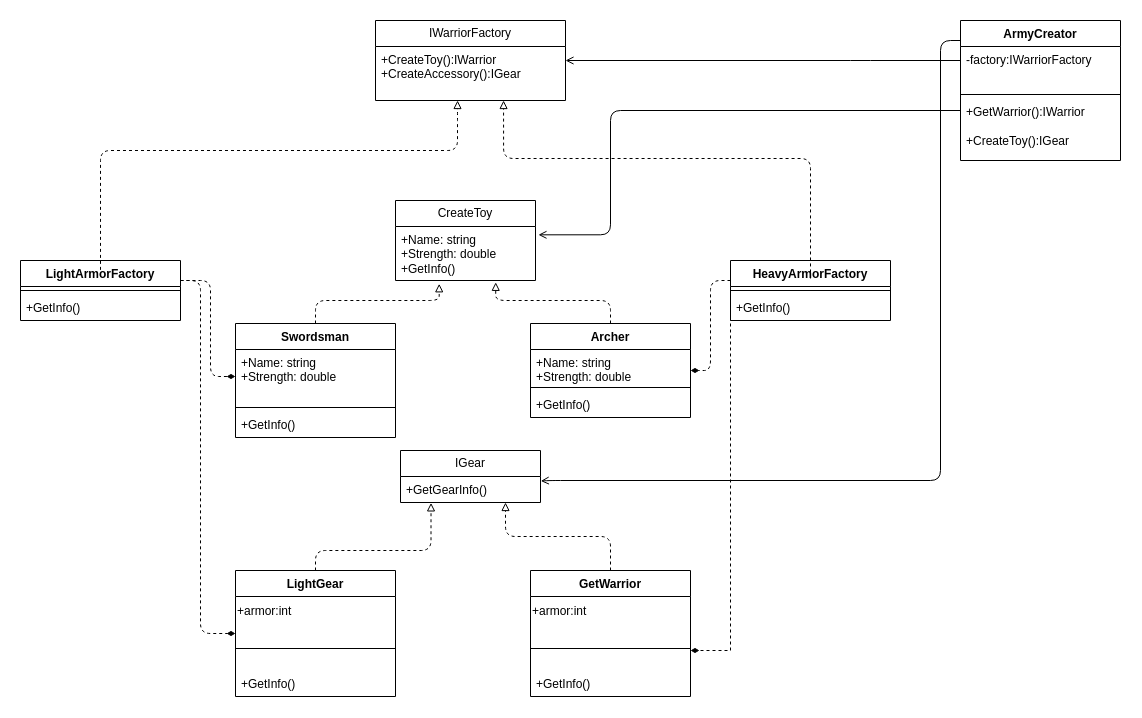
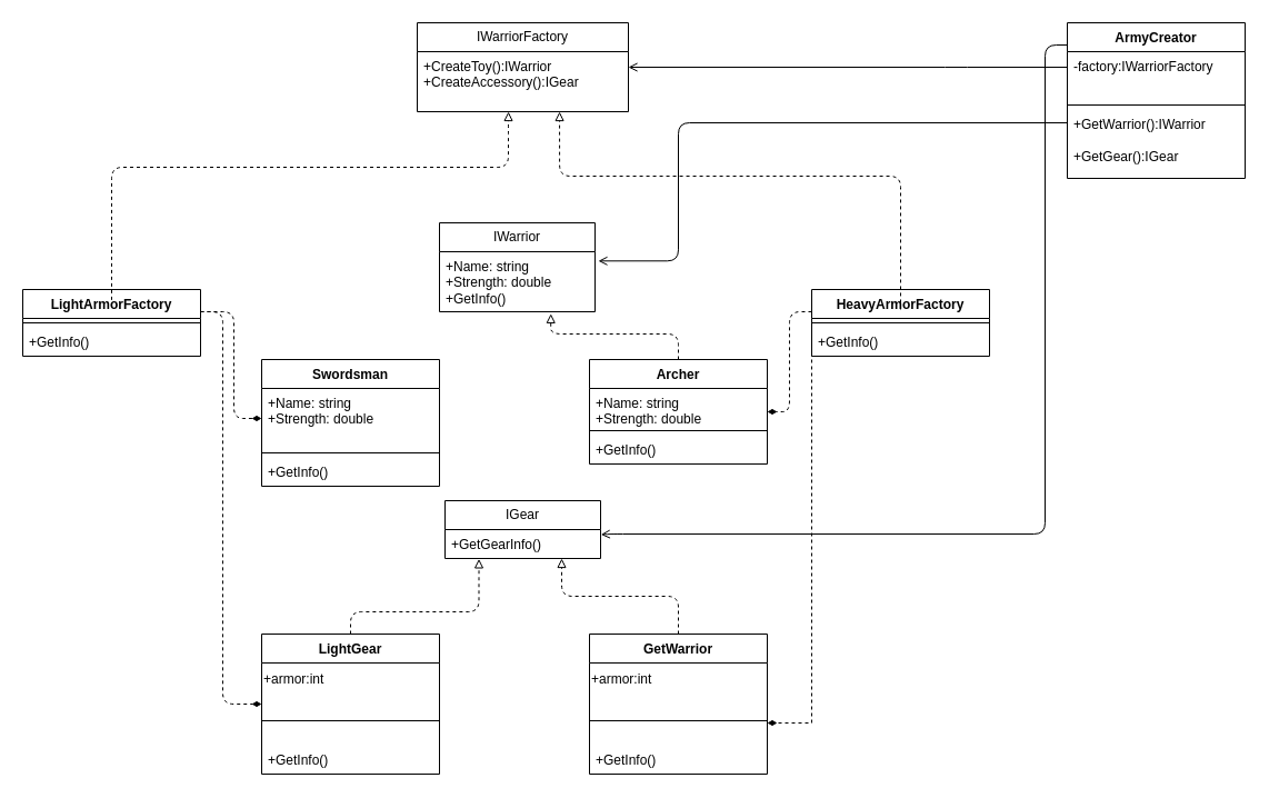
  <mxCell id="0" />
  <mxCell id="1" parent="0" />
  <mxCell id="2" value="&lt;div&gt;&lt;span class=&quot;text-sm px-1 rounded-sm !font-mono bg-orange-300/15 text-orange-500 dark:text-orange-300&quot;&gt;Swordsman&lt;/span&gt;&lt;/div&gt;" style="swimlane;fontStyle=1;align=center;verticalAlign=top;childLayout=stackLayout;horizontal=1;startSize=26;horizontalStack=0;resizeParent=1;resizeParentMax=0;resizeLast=0;collapsible=1;marginBottom=0;whiteSpace=wrap;html=1;rounded=0;" parent="1" vertex="1"><mxGeometry x="235" y="323" width="160" height="114" as="geometry"><mxRectangle x="180" y="410" width="100" height="30" as="alternateBounds" /></mxGeometry></mxCell>
  <mxCell id="3" value="&lt;div&gt; +Name: string&amp;nbsp;&lt;/div&gt;&lt;div&gt;+Strength: double&lt;/div&gt;" style="text;strokeColor=none;fillColor=none;align=left;verticalAlign=top;spacingLeft=4;spacingRight=4;overflow=hidden;rotatable=0;points=[[0,0.5],[1,0.5]];portConstraint=eastwest;whiteSpace=wrap;html=1;rounded=0;" parent="2" vertex="1"><mxGeometry y="26" width="160" height="54" as="geometry" /></mxCell>
  <mxCell id="4" value="" style="line;strokeWidth=1;fillColor=none;align=left;verticalAlign=middle;spacingTop=-1;spacingLeft=3;spacingRight=3;rotatable=0;labelPosition=right;points=[];portConstraint=eastwest;strokeColor=inherit;rounded=0;" parent="2" vertex="1"><mxGeometry y="80" width="160" height="8" as="geometry" /></mxCell>
  <mxCell id="5" value="+GetInfo()" style="text;strokeColor=none;fillColor=none;align=left;verticalAlign=top;spacingLeft=4;spacingRight=4;overflow=hidden;rotatable=0;points=[[0,0.5],[1,0.5]];portConstraint=eastwest;whiteSpace=wrap;html=1;rounded=0;" parent="2" vertex="1"><mxGeometry y="88" width="160" height="26" as="geometry" /></mxCell>
- <mxCell id="6" value="&lt;div&gt;&lt;span class=&quot;text-sm px-1 rounded-sm !font-mono bg-orange-300/15 text-orange-500 dark:text-orange-300&quot;&gt;CreateToy&lt;/span&gt;&lt;/div&gt;" style="swimlane;fontStyle=0;childLayout=stackLayout;horizontal=1;startSize=26;fillColor=none;horizontalStack=0;resizeParent=1;resizeParentMax=0;resizeLast=0;collapsible=1;marginBottom=0;whiteSpace=wrap;html=1;rounded=0;" parent="1" vertex="1"><mxGeometry x="395" y="200" width="140" height="80" as="geometry" /></mxCell>
+ <mxCell id="6" value="&lt;div&gt;&lt;span class=&quot;text-sm px-1 rounded-sm !font-mono bg-orange-300/15 text-orange-500 dark:text-orange-300&quot;&gt;IWarrior&lt;/span&gt;&lt;/div&gt;" style="swimlane;fontStyle=0;childLayout=stackLayout;horizontal=1;startSize=26;fillColor=none;horizontalStack=0;resizeParent=1;resizeParentMax=0;resizeLast=0;collapsible=1;marginBottom=0;whiteSpace=wrap;html=1;rounded=0;" parent="1" vertex="1"><mxGeometry x="395" y="200" width="140" height="80" as="geometry" /></mxCell>
  <mxCell id="7" value="&lt;div&gt;+Name: string&lt;br/&gt;    +Strength: double&lt;br/&gt;    +GetInfo()&lt;/div&gt;" style="text;strokeColor=none;fillColor=none;align=left;verticalAlign=top;spacingLeft=4;spacingRight=4;overflow=hidden;rotatable=0;points=[[0,0.5],[1,0.5]];portConstraint=eastwest;whiteSpace=wrap;html=1;rounded=0;" parent="6" vertex="1"><mxGeometry y="26" width="140" height="54" as="geometry" /></mxCell>
  <mxCell id="8" value="&lt;div&gt;&lt;span class=&quot;text-sm px-1 rounded-sm !font-mono bg-orange-300/15 text-orange-500 dark:text-orange-300&quot;&gt;Archer&lt;/span&gt;&lt;/div&gt;" style="swimlane;fontStyle=1;align=center;verticalAlign=top;childLayout=stackLayout;horizontal=1;startSize=26;horizontalStack=0;resizeParent=1;resizeParentMax=0;resizeLast=0;collapsible=1;marginBottom=0;whiteSpace=wrap;html=1;rounded=0;" parent="1" vertex="1"><mxGeometry x="530" y="323" width="160" height="94" as="geometry"><mxRectangle x="180" y="410" width="100" height="30" as="alternateBounds" /></mxGeometry></mxCell>
  <mxCell id="9" value="&lt;div&gt;+Name: string&lt;br/&gt;    +Strength: double&lt;/div&gt;" style="text;strokeColor=none;fillColor=none;align=left;verticalAlign=top;spacingLeft=4;spacingRight=4;overflow=hidden;rotatable=0;points=[[0,0.5],[1,0.5]];portConstraint=eastwest;whiteSpace=wrap;html=1;rounded=0;" parent="8" vertex="1"><mxGeometry y="26" width="160" height="34" as="geometry" /></mxCell>
  <mxCell id="10" value="" style="line;strokeWidth=1;fillColor=none;align=left;verticalAlign=middle;spacingTop=-1;spacingLeft=3;spacingRight=3;rotatable=0;labelPosition=right;points=[];portConstraint=eastwest;strokeColor=inherit;rounded=0;" parent="8" vertex="1"><mxGeometry y="60" width="160" height="8" as="geometry" /></mxCell>
  <mxCell id="11" value="+GetInfo()" style="text;strokeColor=none;fillColor=none;align=left;verticalAlign=top;spacingLeft=4;spacingRight=4;overflow=hidden;rotatable=0;points=[[0,0.5],[1,0.5]];portConstraint=eastwest;whiteSpace=wrap;html=1;rounded=0;" parent="8" vertex="1"><mxGeometry y="68" width="160" height="26" as="geometry" /></mxCell>
  <mxCell id="12" value="&lt;div&gt;&lt;span class=&quot;text-sm px-1 rounded-sm !font-mono bg-orange-300/15 text-orange-500 dark:text-orange-300&quot;&gt;IWarriorFactory&lt;/span&gt;&lt;/div&gt;" style="swimlane;fontStyle=0;childLayout=stackLayout;horizontal=1;startSize=26;fillColor=none;horizontalStack=0;resizeParent=1;resizeParentMax=0;resizeLast=0;collapsible=1;marginBottom=0;whiteSpace=wrap;html=1;rounded=0;" parent="1" vertex="1"><mxGeometry x="375" y="20" width="190" height="80" as="geometry" /></mxCell>
  <mxCell id="13" value="+CreateToy():IWarrior&lt;div&gt;+CreateAccessory():IGear&lt;div&gt;&lt;br&gt;&lt;/div&gt;&lt;/div&gt;" style="text;strokeColor=none;fillColor=none;align=left;verticalAlign=top;spacingLeft=4;spacingRight=4;overflow=hidden;rotatable=0;points=[[0,0.5],[1,0.5]];portConstraint=eastwest;whiteSpace=wrap;html=1;rounded=0;" parent="12" vertex="1"><mxGeometry y="26" width="190" height="54" as="geometry" /></mxCell>
  <mxCell id="14" style="edgeStyle=orthogonalEdgeStyle;orthogonalLoop=1;jettySize=auto;html=1;entryX=0;entryY=0.5;entryDx=0;entryDy=0;endArrow=diamondThin;endFill=1;dashed=1;" parent="1" source="16" target="3" edge="1"><mxGeometry relative="1" as="geometry"><Array as="points"><mxPoint x="210" y="280" /><mxPoint x="210" y="376" /></Array></mxGeometry></mxCell>
  <mxCell id="15" style="edgeStyle=orthogonalEdgeStyle;orthogonalLoop=1;jettySize=auto;html=1;entryX=0;entryY=0.5;entryDx=0;entryDy=0;endArrow=diamondThin;endFill=1;dashed=1;" parent="1" source="16" target="32" edge="1"><mxGeometry relative="1" as="geometry"><Array as="points"><mxPoint x="200" y="280" /><mxPoint x="200" y="633" /></Array></mxGeometry></mxCell>
  <mxCell id="16" value="&lt;div&gt;&lt;span class=&quot;text-sm px-1 rounded-sm !font-mono bg-orange-300/15 text-orange-500 dark:text-orange-300&quot;&gt;LightArmorFactory&lt;/span&gt;&lt;/div&gt;" style="swimlane;fontStyle=1;align=center;verticalAlign=top;childLayout=stackLayout;horizontal=1;startSize=26;horizontalStack=0;resizeParent=1;resizeParentMax=0;resizeLast=0;collapsible=1;marginBottom=0;whiteSpace=wrap;html=1;rounded=0;" parent="1" vertex="1"><mxGeometry x="20" y="260" width="160" height="60" as="geometry"><mxRectangle x="180" y="410" width="100" height="30" as="alternateBounds" /></mxGeometry></mxCell>
  <mxCell id="17" value="" style="line;strokeWidth=1;fillColor=none;align=left;verticalAlign=middle;spacingTop=-1;spacingLeft=3;spacingRight=3;rotatable=0;labelPosition=right;points=[];portConstraint=eastwest;strokeColor=inherit;rounded=0;" parent="16" vertex="1"><mxGeometry y="26" width="160" height="8" as="geometry" /></mxCell>
  <mxCell id="18" value="&lt;div&gt; +GetInfo()&lt;/div&gt;" style="text;strokeColor=none;fillColor=none;align=left;verticalAlign=top;spacingLeft=4;spacingRight=4;overflow=hidden;rotatable=0;points=[[0,0.5],[1,0.5]];portConstraint=eastwest;whiteSpace=wrap;html=1;rounded=0;" parent="16" vertex="1"><mxGeometry y="34" width="160" height="26" as="geometry" /></mxCell>
  <mxCell id="19" style="edgeStyle=orthogonalEdgeStyle;orthogonalLoop=1;jettySize=auto;html=1;entryX=1;entryY=0.5;entryDx=0;entryDy=0;endArrow=diamondThin;endFill=1;dashed=1;" parent="1" source="21" target="8" edge="1"><mxGeometry relative="1" as="geometry"><Array as="points"><mxPoint x="710" y="280" /><mxPoint x="710" y="370" /></Array></mxGeometry></mxCell>
  <mxCell id="20" style="edgeStyle=orthogonalEdgeStyle;orthogonalLoop=1;jettySize=auto;html=1;endArrow=diamondThin;endFill=1;dashed=1;rounded=0;curved=0;" parent="1" target="39" edge="1"><mxGeometry relative="1" as="geometry"><Array as="points"><mxPoint x="739" y="280" /><mxPoint x="730" y="280" /><mxPoint x="730" y="650" /></Array><mxPoint x="739" y="278" as="sourcePoint" /><mxPoint x="700" y="633" as="targetPoint" /></mxGeometry></mxCell>
  <mxCell id="21" value="&lt;div&gt;&lt;span class=&quot;text-sm px-1 rounded-sm !font-mono bg-orange-300/15 text-orange-500 dark:text-orange-300&quot;&gt;HeavyArmorFactory&lt;/span&gt;&lt;/div&gt;" style="swimlane;fontStyle=1;align=center;verticalAlign=top;childLayout=stackLayout;horizontal=1;startSize=26;horizontalStack=0;resizeParent=1;resizeParentMax=0;resizeLast=0;collapsible=1;marginBottom=0;whiteSpace=wrap;html=1;rounded=0;" parent="1" vertex="1"><mxGeometry x="730" y="260" width="160" height="60" as="geometry"><mxRectangle x="180" y="410" width="100" height="30" as="alternateBounds" /></mxGeometry></mxCell>
  <mxCell id="22" value="" style="line;strokeWidth=1;fillColor=none;align=left;verticalAlign=middle;spacingTop=-1;spacingLeft=3;spacingRight=3;rotatable=0;labelPosition=right;points=[];portConstraint=eastwest;strokeColor=inherit;rounded=0;" parent="21" vertex="1"><mxGeometry y="26" width="160" height="8" as="geometry" /></mxCell>
  <mxCell id="23" value="+GetInfo()" style="text;strokeColor=none;fillColor=none;align=left;verticalAlign=top;spacingLeft=4;spacingRight=4;overflow=hidden;rotatable=0;points=[[0,0.5],[1,0.5]];portConstraint=eastwest;whiteSpace=wrap;html=1;rounded=0;" parent="21" vertex="1"><mxGeometry y="34" width="160" height="26" as="geometry" /></mxCell>
  <mxCell id="24" style="edgeStyle=orthogonalEdgeStyle;orthogonalLoop=1;jettySize=auto;html=1;endArrow=open;endFill=0;entryX=1.002;entryY=0.173;entryDx=0;entryDy=0;entryPerimeter=0;" parent="1" target="30" edge="1"><mxGeometry relative="1" as="geometry"><Array as="points"><mxPoint x="940" y="40" /><mxPoint x="940" y="480" /><mxPoint x="550" y="480" /></Array><mxPoint x="970" y="40" as="sourcePoint" /><mxPoint x="550" y="480" as="targetPoint" /></mxGeometry></mxCell>
  <mxCell id="25" value="&lt;div&gt;&lt;span class=&quot;text-sm px-1 rounded-sm !font-mono bg-orange-300/15 text-orange-500 dark:text-orange-300&quot;&gt;ArmyCreator&lt;/span&gt;&lt;/div&gt;" style="swimlane;fontStyle=1;align=center;verticalAlign=top;childLayout=stackLayout;horizontal=1;startSize=26;horizontalStack=0;resizeParent=1;resizeParentMax=0;resizeLast=0;collapsible=1;marginBottom=0;whiteSpace=wrap;html=1;rounded=0;" parent="1" vertex="1"><mxGeometry x="960" y="20" width="160" height="140" as="geometry"><mxRectangle x="180" y="410" width="100" height="30" as="alternateBounds" /></mxGeometry></mxCell>
  <mxCell id="26" value="-factory:&lt;span class=&quot;text-sm px-1 rounded-sm !font-mono bg-orange-300/15 text-orange-500 dark:text-orange-300&quot;&gt;IWarriorFactory&lt;/span&gt;" style="text;strokeColor=none;fillColor=none;align=left;verticalAlign=top;spacingLeft=4;spacingRight=4;overflow=hidden;rotatable=0;points=[[0,0.5],[1,0.5]];portConstraint=eastwest;whiteSpace=wrap;html=1;rounded=0;" parent="25" vertex="1"><mxGeometry y="26" width="160" height="44" as="geometry" /></mxCell>
  <mxCell id="27" value="" style="line;strokeWidth=1;fillColor=none;align=left;verticalAlign=middle;spacingTop=-1;spacingLeft=3;spacingRight=3;rotatable=0;labelPosition=right;points=[];portConstraint=eastwest;strokeColor=inherit;rounded=0;" parent="25" vertex="1"><mxGeometry y="70" width="160" height="8" as="geometry" /></mxCell>
- <mxCell id="28" value="&lt;div&gt;+GetWarrior():&lt;span class=&quot;text-sm px-1 rounded-sm !font-mono bg-orange-300/15 text-orange-500 dark:text-orange-300&quot;&gt;IWarrior&lt;/span&gt;&lt;/div&gt;&lt;div&gt;&lt;br&gt;&lt;/div&gt;&lt;div&gt;+CreateToy():&lt;span class=&quot;text-sm px-1 rounded-sm !font-mono bg-orange-300/15 text-orange-500 dark:text-orange-300&quot;&gt;IGear&lt;/span&gt;&lt;/div&gt;" style="text;strokeColor=none;fillColor=none;align=left;verticalAlign=top;spacingLeft=4;spacingRight=4;overflow=hidden;rotatable=0;points=[[0,0.5],[1,0.5]];portConstraint=eastwest;whiteSpace=wrap;html=1;rounded=0;" parent="25" vertex="1"><mxGeometry y="78" width="160" height="62" as="geometry" /></mxCell>
+ <mxCell id="28" value="&lt;div&gt;+GetWarrior():&lt;span class=&quot;text-sm px-1 rounded-sm !font-mono bg-orange-300/15 text-orange-500 dark:text-orange-300&quot;&gt;IWarrior&lt;/span&gt;&lt;/div&gt;&lt;div&gt;&lt;br&gt;&lt;/div&gt;&lt;div&gt;+GetGear():&lt;span class=&quot;text-sm px-1 rounded-sm !font-mono bg-orange-300/15 text-orange-500 dark:text-orange-300&quot;&gt;IGear&lt;/span&gt;&lt;/div&gt;" style="text;strokeColor=none;fillColor=none;align=left;verticalAlign=top;spacingLeft=4;spacingRight=4;overflow=hidden;rotatable=0;points=[[0,0.5],[1,0.5]];portConstraint=eastwest;whiteSpace=wrap;html=1;rounded=0;" parent="25" vertex="1"><mxGeometry y="78" width="160" height="62" as="geometry" /></mxCell>
  <mxCell id="29" value="&lt;div&gt;&lt;span class=&quot;text-sm px-1 rounded-sm !font-mono bg-orange-300/15 text-orange-500 dark:text-orange-300&quot;&gt;IGear&lt;/span&gt;&lt;/div&gt;" style="swimlane;fontStyle=0;childLayout=stackLayout;horizontal=1;startSize=26;fillColor=none;horizontalStack=0;resizeParent=1;resizeParentMax=0;resizeLast=0;collapsible=1;marginBottom=0;whiteSpace=wrap;html=1;rounded=0;" parent="1" vertex="1"><mxGeometry x="400" y="450" width="140" height="52" as="geometry" /></mxCell>
  <mxCell id="30" value="&lt;div&gt;+GetGearInfo()&lt;/div&gt;" style="text;strokeColor=none;fillColor=none;align=left;verticalAlign=top;spacingLeft=4;spacingRight=4;overflow=hidden;rotatable=0;points=[[0,0.5],[1,0.5]];portConstraint=eastwest;whiteSpace=wrap;html=1;rounded=0;" parent="29" vertex="1"><mxGeometry y="26" width="140" height="26" as="geometry" /></mxCell>
  <mxCell id="31" style="edgeStyle=orthogonalEdgeStyle;rounded=1;orthogonalLoop=1;jettySize=auto;html=1;dashed=1;endArrow=block;endFill=0;curved=0;entryX=0.218;entryY=1.015;entryDx=0;entryDy=0;entryPerimeter=0;" parent="1" source="32" target="30" edge="1"><mxGeometry relative="1" as="geometry"><mxPoint x="450" y="530" as="targetPoint" /><Array as="points"><mxPoint x="315" y="550" /><mxPoint x="431" y="550" /></Array></mxGeometry></mxCell>
  <mxCell id="32" value="&lt;div&gt;&lt;span class=&quot;text-sm px-1 rounded-sm !font-mono bg-orange-300/15 text-orange-500 dark:text-orange-300&quot;&gt;LightGear&lt;/span&gt;&lt;/div&gt;" style="swimlane;fontStyle=1;align=center;verticalAlign=top;childLayout=stackLayout;horizontal=1;startSize=26;horizontalStack=0;resizeParent=1;resizeParentMax=0;resizeLast=0;collapsible=1;marginBottom=0;whiteSpace=wrap;html=1;rounded=0;" parent="1" vertex="1"><mxGeometry x="235" y="570" width="160" height="126" as="geometry"><mxRectangle x="180" y="410" width="100" height="30" as="alternateBounds" /></mxGeometry></mxCell>
  <mxCell id="33" value="&lt;div align=&quot;left&quot;&gt;+armor:int&lt;/div&gt;" style="text;html=1;align=left;verticalAlign=middle;resizable=0;points=[];autosize=1;strokeColor=none;fillColor=none;" vertex="1" parent="32"><mxGeometry y="26" width="160" height="30" as="geometry" /></mxCell>
  <mxCell id="34" value="" style="line;strokeWidth=1;fillColor=none;align=left;verticalAlign=middle;spacingTop=-1;spacingLeft=3;spacingRight=3;rotatable=0;labelPosition=right;points=[];portConstraint=eastwest;strokeColor=inherit;rounded=0;" parent="32" vertex="1"><mxGeometry y="56" width="160" height="44" as="geometry" /></mxCell>
  <mxCell id="35" value="&lt;div&gt;+GetInfo()&lt;/div&gt;" style="text;strokeColor=none;fillColor=none;align=left;verticalAlign=top;spacingLeft=4;spacingRight=4;overflow=hidden;rotatable=0;points=[[0,0.5],[1,0.5]];portConstraint=eastwest;whiteSpace=wrap;html=1;rounded=0;" parent="32" vertex="1"><mxGeometry y="100" width="160" height="26" as="geometry" /></mxCell>
  <mxCell id="36" style="edgeStyle=orthogonalEdgeStyle;rounded=1;orthogonalLoop=1;jettySize=auto;html=1;entryX=0.75;entryY=1;entryDx=0;entryDy=0;endArrow=block;endFill=0;dashed=1;curved=0;" parent="1" source="37" target="29" edge="1"><mxGeometry relative="1" as="geometry" /></mxCell>
  <mxCell id="37" value="&lt;div&gt;&lt;span class=&quot;text-sm px-1 rounded-sm !font-mono bg-orange-300/15 text-orange-500 dark:text-orange-300&quot;&gt;GetWarrior&lt;/span&gt;&lt;/div&gt;" style="swimlane;fontStyle=1;align=center;verticalAlign=top;childLayout=stackLayout;horizontal=1;startSize=26;horizontalStack=0;resizeParent=1;resizeParentMax=0;resizeLast=0;collapsible=1;marginBottom=0;whiteSpace=wrap;html=1;rounded=0;" parent="1" vertex="1"><mxGeometry x="530" y="570" width="160" height="126" as="geometry"><mxRectangle x="180" y="410" width="100" height="30" as="alternateBounds" /></mxGeometry></mxCell>
  <mxCell id="38" value="&lt;div align=&quot;left&quot;&gt;+armor:int&lt;/div&gt;" style="text;html=1;align=left;verticalAlign=middle;resizable=0;points=[];autosize=1;strokeColor=none;fillColor=none;" vertex="1" parent="37"><mxGeometry y="26" width="160" height="30" as="geometry" /></mxCell>
  <mxCell id="39" value="" style="line;strokeWidth=1;fillColor=none;align=left;verticalAlign=middle;spacingTop=-1;spacingLeft=3;spacingRight=3;rotatable=0;labelPosition=right;points=[];portConstraint=eastwest;strokeColor=inherit;rounded=0;" parent="37" vertex="1"><mxGeometry y="56" width="160" height="44" as="geometry" /></mxCell>
  <mxCell id="40" value="&lt;div&gt;+GetInfo()&lt;/div&gt;" style="text;strokeColor=none;fillColor=none;align=left;verticalAlign=top;spacingLeft=4;spacingRight=4;overflow=hidden;rotatable=0;points=[[0,0.5],[1,0.5]];portConstraint=eastwest;whiteSpace=wrap;html=1;rounded=0;" parent="37" vertex="1"><mxGeometry y="100" width="160" height="26" as="geometry" /></mxCell>
  <mxCell id="41" style="edgeStyle=orthogonalEdgeStyle;rounded=1;orthogonalLoop=1;jettySize=auto;html=1;entryX=0.753;entryY=0.815;entryDx=0;entryDy=0;entryPerimeter=0;endArrow=block;endFill=0;dashed=1;curved=0;" parent="1" edge="1"><mxGeometry relative="1" as="geometry"><Array as="points"><mxPoint x="810" y="157.99" /><mxPoint x="503" y="157.99" /></Array><mxPoint x="810" y="277.94" as="sourcePoint" /><mxPoint x="503.07" y="100" as="targetPoint" /></mxGeometry></mxCell>
  <mxCell id="42" style="edgeStyle=orthogonalEdgeStyle;rounded=1;orthogonalLoop=1;jettySize=auto;html=1;entryX=0.511;entryY=1.021;entryDx=0;entryDy=0;entryPerimeter=0;endArrow=block;endFill=0;dashed=1;curved=0;" parent="1" edge="1"><mxGeometry relative="1" as="geometry"><Array as="points"><mxPoint x="100" y="150" /><mxPoint x="457" y="150" /><mxPoint x="457" y="110" /><mxPoint x="457" y="110" /></Array><mxPoint x="100" y="269.38" as="sourcePoint" /><mxPoint x="457.09" y="100.004" as="targetPoint" /></mxGeometry></mxCell>
  <mxCell id="43" style="edgeStyle=orthogonalEdgeStyle;orthogonalLoop=1;jettySize=auto;html=1;entryX=0.716;entryY=1.034;entryDx=0;entryDy=0;entryPerimeter=0;dashed=1;endArrow=block;endFill=0;" parent="1" source="8" target="7" edge="1"><mxGeometry relative="1" as="geometry"><Array as="points"><mxPoint x="610" y="300" /><mxPoint x="495" y="300" /></Array></mxGeometry></mxCell>
- <mxCell id="44" style="edgeStyle=orthogonalEdgeStyle;orthogonalLoop=1;jettySize=auto;html=1;entryX=0.312;entryY=1.061;entryDx=0;entryDy=0;entryPerimeter=0;dashed=1;endArrow=block;endFill=0;" parent="1" source="2" target="7" edge="1"><mxGeometry relative="1" as="geometry"><Array as="points"><mxPoint x="315" y="300" /><mxPoint x="439" y="300" /></Array></mxGeometry></mxCell>
  <mxCell id="45" style="edgeStyle=orthogonalEdgeStyle;orthogonalLoop=1;jettySize=auto;html=1;entryX=1;entryY=0.5;entryDx=0;entryDy=0;endArrow=open;endFill=0;" parent="1" source="26" target="12" edge="1"><mxGeometry relative="1" as="geometry"><Array as="points"><mxPoint x="860" y="60" /><mxPoint x="860" y="60" /></Array></mxGeometry></mxCell>
  <mxCell id="46" style="edgeStyle=orthogonalEdgeStyle;orthogonalLoop=1;jettySize=auto;html=1;entryX=1.021;entryY=0.154;entryDx=0;entryDy=0;entryPerimeter=0;endArrow=open;endFill=0;" parent="1" source="28" target="7" edge="1"><mxGeometry relative="1" as="geometry"><Array as="points"><mxPoint x="610" y="110" /><mxPoint x="610" y="234" /></Array></mxGeometry></mxCell>
